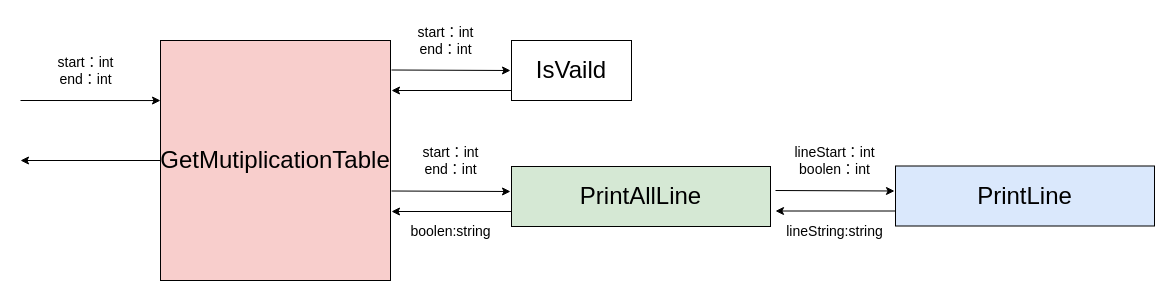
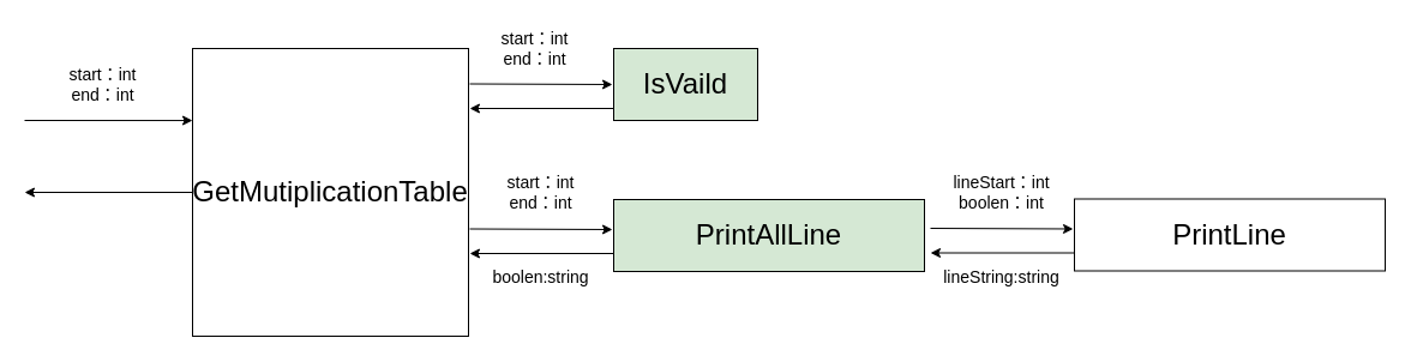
  <mxCell id="0" />
  <mxCell id="1" parent="0" />
- <mxCell id="2" value="&lt;span style=&quot;font-size: 24px&quot;&gt;GetMutiplicationTable&lt;/span&gt;" style="rounded=0;whiteSpace=wrap;html=1;fillColor=#f8cecc;" vertex="1" parent="1"><mxGeometry x="160" y="40" width="230" height="240" as="geometry" /></mxCell>
+ <mxCell id="2" value="&lt;span style=&quot;font-size: 24px&quot;&gt;GetMutiplicationTable&lt;/span&gt;" style="rounded=0;whiteSpace=wrap;html=1;" vertex="1" parent="1"><mxGeometry x="160" y="40" width="230" height="240" as="geometry" /></mxCell>
  <mxCell id="3" value="" style="endArrow=classic;html=1;exitX=0;exitY=0.25;exitDx=0;exitDy=0;" edge="1" parent="1"><mxGeometry width="50" height="50" relative="1" as="geometry"><mxPoint x="160" y="160" as="sourcePoint" /><mxPoint x="20" y="160" as="targetPoint" /></mxGeometry></mxCell>
  <mxCell id="4" value="" style="endArrow=classic;html=1;entryX=-0.016;entryY=0.817;entryDx=0;entryDy=0;entryPerimeter=0;" edge="1" parent="1"><mxGeometry width="50" height="50" relative="1" as="geometry"><mxPoint x="20" y="100" as="sourcePoint" /><mxPoint x="160" y="100.06" as="targetPoint" /></mxGeometry></mxCell>
  <mxCell id="5" value="&lt;font&gt;&lt;font style=&quot;font-size: 14px&quot;&gt;start：int&lt;br&gt;end：int&lt;/font&gt;&lt;br&gt;&lt;/font&gt;" style="text;html=1;resizable=0;autosize=1;align=center;verticalAlign=middle;points=[];fillColor=none;strokeColor=none;rounded=0;" vertex="1" parent="1"><mxGeometry x="50" y="50" width="70" height="40" as="geometry" /></mxCell>
  <mxCell id="6" value="" style="endArrow=classic;html=1;" edge="1" parent="1"><mxGeometry width="50" height="50" relative="1" as="geometry"><mxPoint x="391" y="69.5" as="sourcePoint" /><mxPoint x="510" y="70" as="targetPoint" /></mxGeometry></mxCell>
- <mxCell id="7" value="&lt;font style=&quot;font-size: 24px&quot;&gt;IsVaild&lt;/font&gt;" style="rounded=0;whiteSpace=wrap;html=1;" vertex="1" parent="1"><mxGeometry x="511" y="40" width="120" height="60" as="geometry" /></mxCell>
+ <mxCell id="7" value="&lt;font style=&quot;font-size: 24px&quot;&gt;IsVaild&lt;/font&gt;" style="rounded=0;whiteSpace=wrap;html=1;fillColor=#d5e8d4;" vertex="1" parent="1"><mxGeometry x="511" y="40" width="120" height="60" as="geometry" /></mxCell>
  <mxCell id="8" value="" style="endArrow=classic;html=1;" edge="1" parent="1"><mxGeometry width="50" height="50" relative="1" as="geometry"><mxPoint x="511" y="90" as="sourcePoint" /><mxPoint x="391" y="90" as="targetPoint" /></mxGeometry></mxCell>
  <mxCell id="9" value="&lt;font&gt;&lt;font style=&quot;font-size: 14px&quot;&gt;start：int&lt;br&gt;end：int&lt;/font&gt;&lt;br&gt;&lt;/font&gt;" style="text;html=1;resizable=0;autosize=1;align=center;verticalAlign=middle;points=[];fillColor=none;strokeColor=none;rounded=0;" vertex="1" parent="1"><mxGeometry x="410" y="20" width="70" height="40" as="geometry" /></mxCell>
  <mxCell id="10" value="" style="endArrow=classic;html=1;" edge="1" parent="1"><mxGeometry width="50" height="50" relative="1" as="geometry"><mxPoint x="391" y="190.5" as="sourcePoint" /><mxPoint x="510" y="191" as="targetPoint" /></mxGeometry></mxCell>
  <mxCell id="11" value="&lt;font style=&quot;font-size: 24px&quot;&gt;PrintAllLine&lt;/font&gt;" style="rounded=0;whiteSpace=wrap;html=1;fillColor=#d5e8d4;" vertex="1" parent="1"><mxGeometry x="511" y="166" width="259" height="60" as="geometry" /></mxCell>
  <mxCell id="12" value="" style="endArrow=classic;html=1;" edge="1" parent="1"><mxGeometry width="50" height="50" relative="1" as="geometry"><mxPoint x="511" y="211" as="sourcePoint" /><mxPoint x="391" y="211" as="targetPoint" /></mxGeometry></mxCell>
  <mxCell id="13" value="&lt;font&gt;&lt;font style=&quot;font-size: 14px&quot;&gt;start：int&lt;br&gt;end：int&lt;/font&gt;&lt;br&gt;&lt;/font&gt;" style="text;html=1;resizable=0;autosize=1;align=center;verticalAlign=middle;points=[];fillColor=none;strokeColor=none;rounded=0;" vertex="1" parent="1"><mxGeometry x="415" y="140" width="70" height="40" as="geometry" /></mxCell>
  <mxCell id="14" value="&lt;font&gt;&lt;span style=&quot;font-size: 14px&quot;&gt;boolen:string&lt;/span&gt;&lt;br&gt;&lt;/font&gt;" style="text;html=1;resizable=0;autosize=1;align=center;verticalAlign=middle;points=[];fillColor=none;strokeColor=none;rounded=0;" vertex="1" parent="1"><mxGeometry x="405" y="221" width="90" height="20" as="geometry" /></mxCell>
  <mxCell id="15" value="" style="endArrow=classic;html=1;" edge="1" parent="1"><mxGeometry width="50" height="50" relative="1" as="geometry"><mxPoint x="775" y="190" as="sourcePoint" /><mxPoint x="894" y="190.5" as="targetPoint" /></mxGeometry></mxCell>
- <mxCell id="16" value="&lt;font style=&quot;font-size: 24px&quot;&gt;PrintLine&lt;/font&gt;" style="rounded=0;whiteSpace=wrap;html=1;fillColor=#dae8fc;" vertex="1" parent="1"><mxGeometry x="895" y="165.5" width="259" height="60" as="geometry" /></mxCell>
+ <mxCell id="16" value="&lt;font style=&quot;font-size: 24px&quot;&gt;PrintLine&lt;/font&gt;" style="rounded=0;whiteSpace=wrap;html=1;" vertex="1" parent="1"><mxGeometry x="895" y="165.5" width="259" height="60" as="geometry" /></mxCell>
  <mxCell id="17" value="" style="endArrow=classic;html=1;" edge="1" parent="1"><mxGeometry width="50" height="50" relative="1" as="geometry"><mxPoint x="895" y="210.5" as="sourcePoint" /><mxPoint x="775" y="210.5" as="targetPoint" /></mxGeometry></mxCell>
  <mxCell id="18" value="&lt;font&gt;&lt;font style=&quot;font-size: 14px&quot;&gt;lineStart：int&lt;br&gt;boolen：int&lt;/font&gt;&lt;br&gt;&lt;/font&gt;" style="text;html=1;resizable=0;autosize=1;align=center;verticalAlign=middle;points=[];fillColor=none;strokeColor=none;rounded=0;" vertex="1" parent="1"><mxGeometry x="784" y="139.5" width="100" height="40" as="geometry" /></mxCell>
  <mxCell id="19" value="&lt;font&gt;&lt;span style=&quot;font-size: 14px&quot;&gt;lineString:string&lt;/span&gt;&lt;br&gt;&lt;/font&gt;" style="text;html=1;resizable=0;autosize=1;align=center;verticalAlign=middle;points=[];fillColor=none;strokeColor=none;rounded=0;" vertex="1" parent="1"><mxGeometry x="779" y="220.5" width="110" height="20" as="geometry" /></mxCell>
